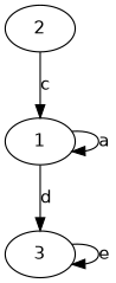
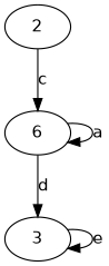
  digraph {
    fontname="DejaVu Sans"
    node [fontname="DejaVu Sans"]
    edge [fontname="DejaVu Sans" lowlink=0]
-   1
+   1 [label=6]
    3
    2
    1 -> 1 [label=a]
    1 -> 3 [label=d]
    3 -> 3 [label=e]
    2 -> 1 [label=c]
  }
